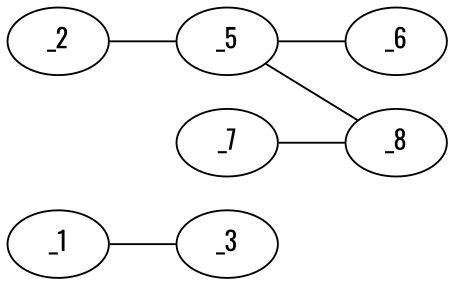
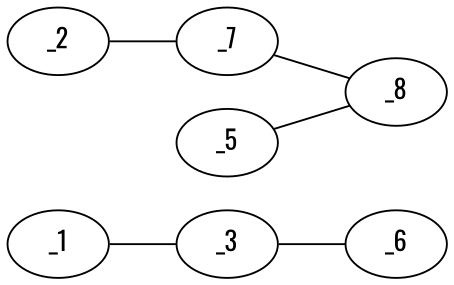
  graph {
    fontname=Oswald
    rankdir=LR
    node [charge=0 chem=1 fontname=Oswald symbol="C  " y=0.25]
    edge [fontname=Oswald valence=1]
    _3 [x=2.866 y=0.75]
    _1 [x=3.7321]
    _2 [x=4.5981 y=0.75]
    _5 [x=5.4641]
    _6 [chem=2 symbol="O  " x=2]
    _8 [x=7.1962]
    _7 [chem=5 symbol="S  " x=6.3301 y=0.75]
-   _5 -- _6
+   _3 -- _6
    _1 -- _3
-   _2 -- _5
+   _2 -- _7
    _5 -- _8
    _7 -- _8
  }
